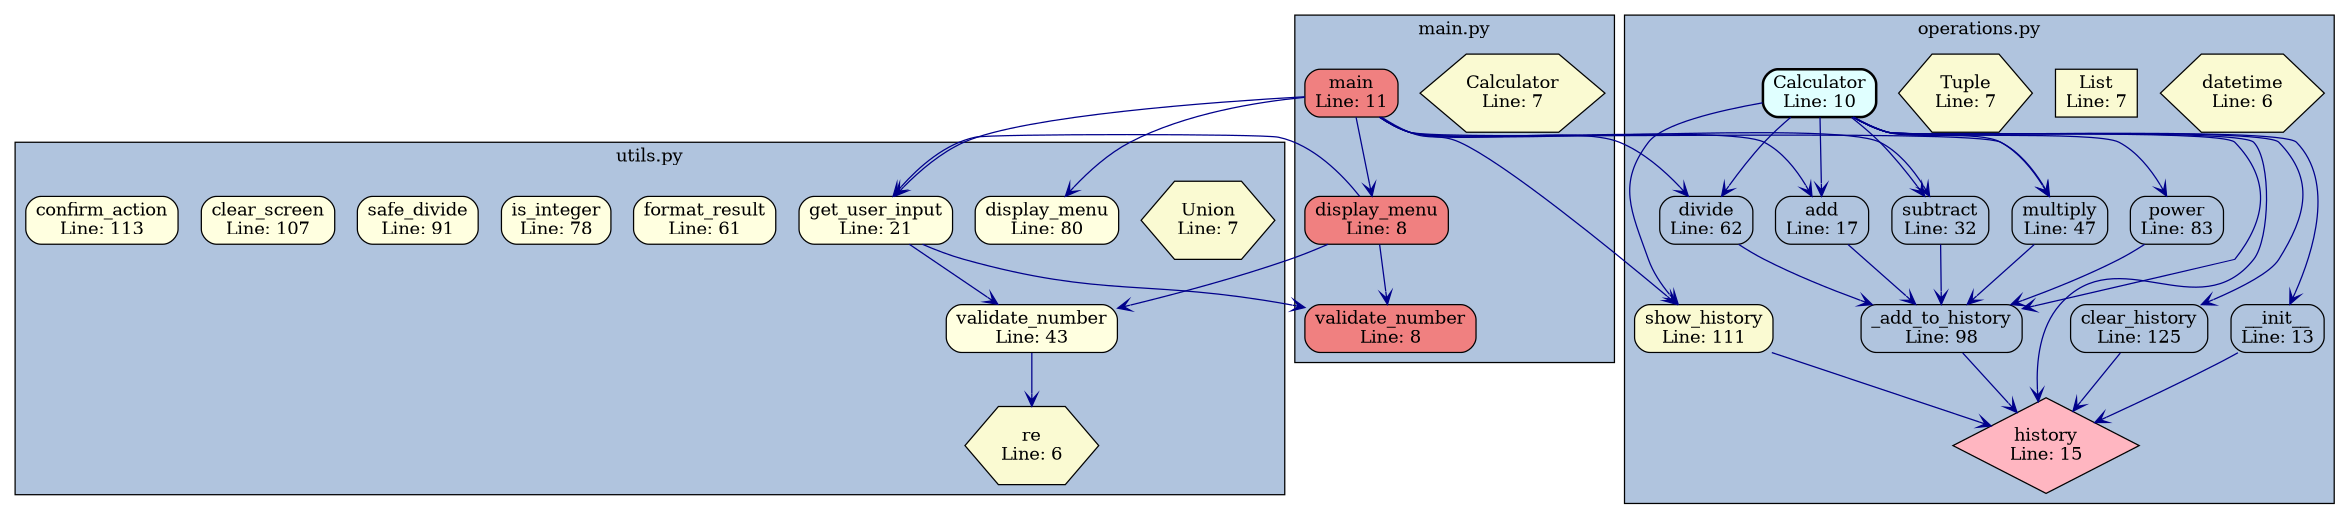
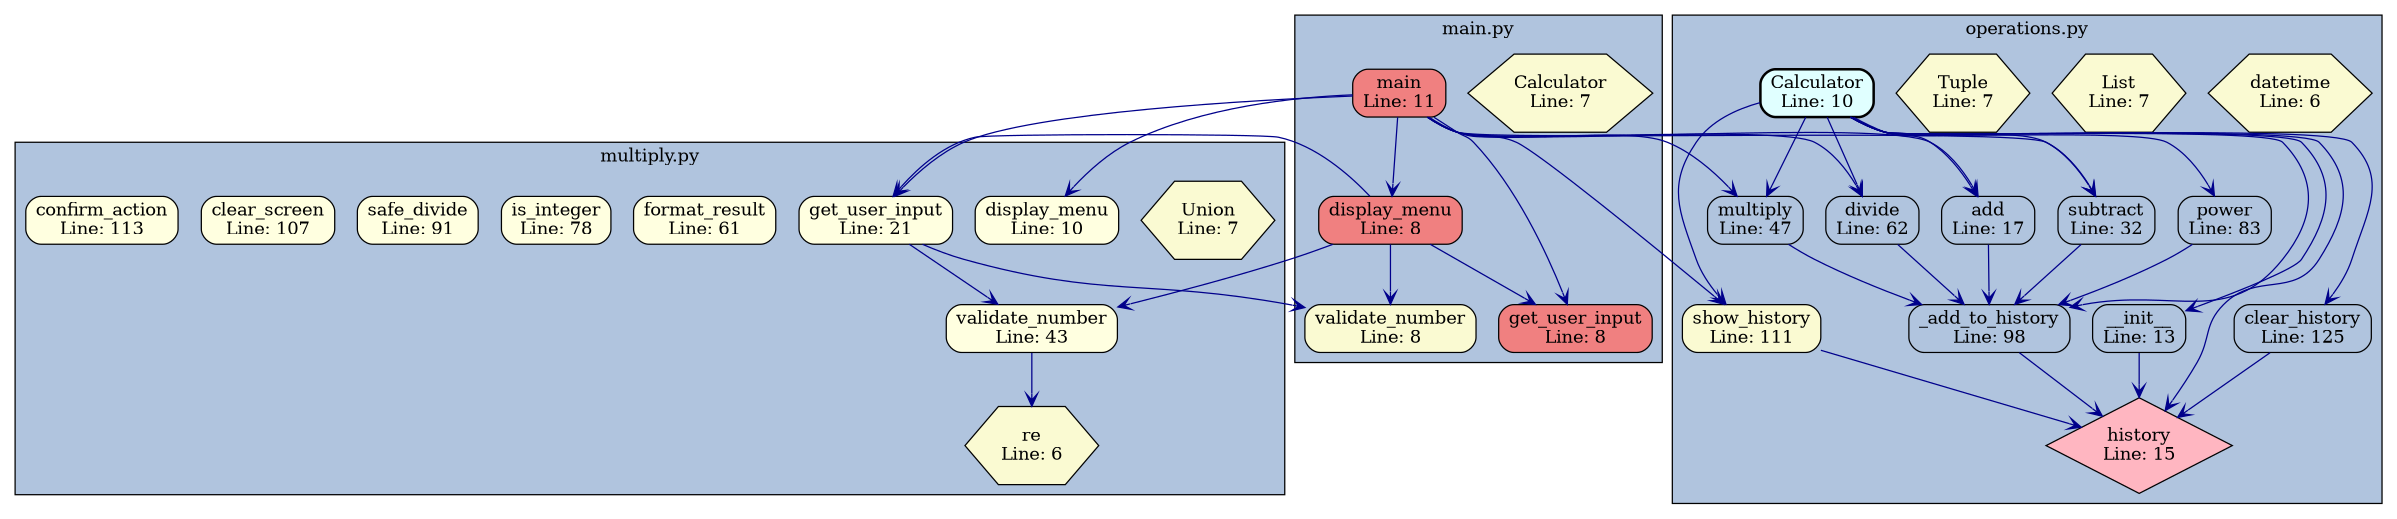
  digraph {
    rankdir=TB
    node [fillcolor=lightsteelblue shape=box style="rounded,filled"]
    edge [arrowhead=vee color=darkblue]
    n1 [fillcolor=lightgoldenrodyellow label="Calculator\nLine: 7" shape=hexagon style=filled]
    n2 [fillcolor=lightcoral label="display_menu\nLine: 8"]
-   n4 [fillcolor=lightcoral label="validate_number\nLine: 8"]
+   n3 [fillcolor=lightcoral label="get_user_input\nLine: 8"]
+   n4 [fillcolor=lightgoldenrodyellow label="validate_number\nLine: 8"]
    n5 [fillcolor=lightcoral label="main\nLine: 11"]
    n6 [fillcolor=lightgoldenrodyellow label="datetime\nLine: 6" shape=hexagon style=filled]
-   n7 [fillcolor=lightgoldenrodyellow label="List\nLine: 7" style=filled]
+   n7 [fillcolor=lightgoldenrodyellow label="List\nLine: 7" shape=hexagon style=filled]
    n8 [fillcolor=lightgoldenrodyellow label="Tuple\nLine: 7" shape=hexagon style=filled]
    n9 [fillcolor=lightcyan label="Calculator\nLine: 10" penwidth=2 style="rounded,filled,bold"]
    n10 [label="__init__\nLine: 13"]
    n11 [fillcolor=lightpink label="history\nLine: 15" shape=diamond style=filled]
    n12 [label="add\nLine: 17"]
    n13 [label="subtract\nLine: 32"]
    n14 [label="multiply\nLine: 47"]
    n15 [label="divide\nLine: 62"]
    n16 [label="power\nLine: 83"]
    n17 [label="_add_to_history\nLine: 98"]
    n18 [fillcolor=lightgoldenrodyellow label="show_history\nLine: 111"]
    n19 [label="clear_history\nLine: 125"]
    n20 [fillcolor=lightgoldenrodyellow label="re\nLine: 6" shape=hexagon style=filled]
    n21 [fillcolor=lightgoldenrodyellow label="Union\nLine: 7" shape=hexagon style=filled]
-   n22 [fillcolor=lightyellow label="display_menu\nLine: 80"]
+   n22 [fillcolor=lightyellow label="display_menu\nLine: 10"]
    n23 [fillcolor=lightyellow label="get_user_input\nLine: 21"]
    n24 [fillcolor=lightyellow label="validate_number\nLine: 43"]
    n25 [fillcolor=lightyellow label="format_result\nLine: 61"]
    n26 [fillcolor=lightyellow label="is_integer\nLine: 78"]
    n27 [fillcolor=lightyellow label="safe_divide\nLine: 91"]
    n28 [fillcolor=lightyellow label="clear_screen\nLine: 107"]
    n29 [fillcolor=lightyellow label="confirm_action\nLine: 113"]
    subgraph cluster_1 {
      fillcolor=lightsteelblue
      label="main.py"
      style=filled
      n1
      n2
+     n3
      n4
      n5
    }
    subgraph cluster_2 {
      fillcolor=lightsteelblue
      label="operations.py"
      style=filled
      n6
      n7
      n8
      n9
      n10
      n11
      n12
      n13
      n14
      n15
      n16
      n17
      n18
      n19
    }
    subgraph cluster_3 {
      fillcolor=lightsteelblue
-     label="utils.py"
+     label="multiply.py"
      style=filled
      n20
      n21
      n22
      n23
      n24
      n25
      n26
      n27
      n28
      n29
    }
+   n2 -> n3
    n2 -> n4
    n2 -> n23
    n2 -> n24
    n5 -> n2
+   n5 -> n3
    n5 -> n12
    n5 -> n13
    n5 -> n14
    n5 -> n15
    n5 -> n18
    n5 -> n22
    n5 -> n23
    n9 -> n10
    n9 -> n11
    n9 -> n12
    n9 -> n13
    n9 -> n14
    n9 -> n15
    n9 -> n16
    n9 -> n17
    n9 -> n18
    n9 -> n19
    n10 -> n11
    n12 -> n17
    n13 -> n17
    n14 -> n17
    n15 -> n17
    n16 -> n17
    n17 -> n11
    n18 -> n11
    n19 -> n11
    n23 -> n4
    n23 -> n24
    n24 -> n20
  }
